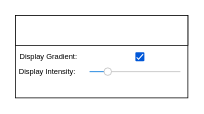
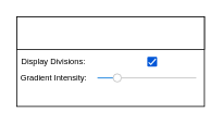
  <mxCell id="0" />
  <mxCell id="1" parent="0" />
  <mxCell id="2" value="" style="rounded=0;whiteSpace=wrap;html=1;" parent="1" vertex="1"><mxGeometry x="20" y="20" width="230" height="110" as="geometry" /></mxCell>
  <mxCell id="3" value="" style="rounded=0;whiteSpace=wrap;html=1;" parent="1" vertex="1"><mxGeometry x="20" y="20" width="230" height="40" as="geometry" /></mxCell>
- <mxCell id="4" value="Display Gradient:" style="text;html=1;strokeColor=none;fillColor=none;align=left;verticalAlign=middle;whiteSpace=wrap;rounded=0;fontSize=10;" parent="1" vertex="1"><mxGeometry x="24" y="65" width="86" height="20" as="geometry" /></mxCell>
- <mxCell id="5" value="Display Intensity:&amp;nbsp;" style="text;html=1;strokeColor=none;fillColor=none;align=left;verticalAlign=middle;whiteSpace=wrap;rounded=0;fontSize=10;" parent="1" vertex="1"><mxGeometry x="23" y="85" width="96" height="20" as="geometry" /></mxCell>
+ <mxCell id="4" value="Display Divisions:" style="text;html=1;strokeColor=none;fillColor=none;align=left;verticalAlign=middle;whiteSpace=wrap;rounded=0;fontSize=10;" parent="1" vertex="1"><mxGeometry x="24" y="65" width="86" height="20" as="geometry" /></mxCell>
+ <mxCell id="5" value="Gradient Intensity:&amp;nbsp;" style="text;html=1;strokeColor=none;fillColor=none;align=left;verticalAlign=middle;whiteSpace=wrap;rounded=0;fontSize=10;" parent="1" vertex="1"><mxGeometry x="23" y="85" width="96" height="20" as="geometry" /></mxCell>
  <mxCell id="6" value="" style="html=1;shadow=0;dashed=0;shape=mxgraph.atlassian.checkbox_2;fillColor=#0057D8;strokeColor=none;align=left;verticalAlign=middle;fontStyle=0;fontSize=12;labelPosition=right;verticalLabelPosition=middle;spacingLeft=10" vertex="1" parent="1"><mxGeometry x="180" y="69" width="12" height="12" as="geometry" /></mxCell>
  <mxCell id="7" value="" style="html=1;verticalLabelPosition=bottom;labelBackgroundColor=#ffffff;verticalAlign=top;shadow=0;dashed=0;strokeWidth=1;shape=mxgraph.ios7ui.slider;barPos=20;strokeColor=#0080f0;strokeColor2=#a0a0a0;" vertex="1" parent="1"><mxGeometry x="119" y="87.5" width="121" height="15" as="geometry" /></mxCell>
